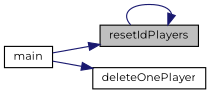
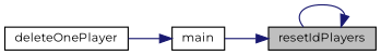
  digraph {
    fontname=Montserrat
    rankdir=RL
    node [color=black fillcolor=white fontname=Montserrat fontsize=10 shape=record style=filled]
    edge [color=midnightblue dir=back fontname=Montserrat fontsize=10 labelfontname=Helvetica labelfontsize=10 style=solid]
    n1 [fillcolor=grey75 fontcolor=black height=0.2 label=resetIdPlayers width=0.4]
    n2 [height=0.2 label=main width=0.4]
    n3 [height=0.2 label=deleteOnePlayer width=0.4]
    n1 -> n1
    n1 -> n2
-   n3 -> n2
+   n2 -> n3
  }
